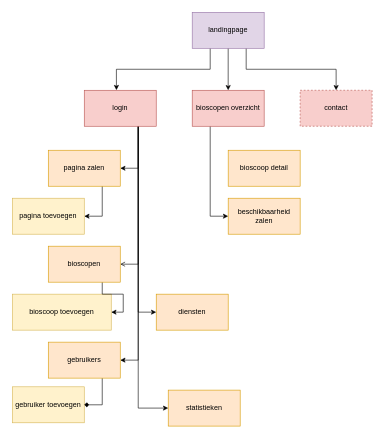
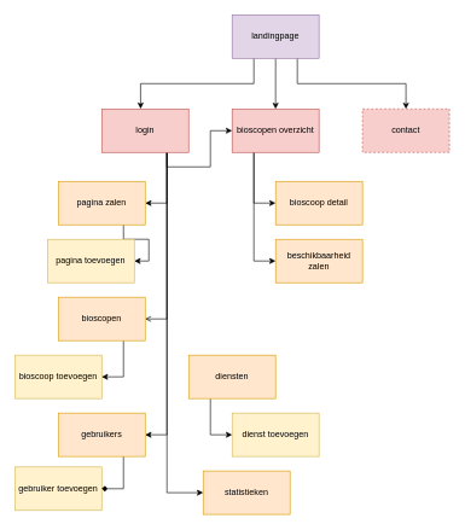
  <mxCell id="0" />
  <mxCell id="1" parent="0" />
  <mxCell id="2" style="edgeStyle=orthogonalEdgeStyle;rounded=0;orthogonalLoop=1;jettySize=auto;html=1;exitX=0.5;exitY=1;exitDx=0;exitDy=0;entryX=0.5;entryY=0;entryDx=0;entryDy=0;" parent="1" source="5" target="8" edge="1"><mxGeometry relative="1" as="geometry" /></mxCell>
  <mxCell id="3" style="edgeStyle=orthogonalEdgeStyle;rounded=0;orthogonalLoop=1;jettySize=auto;html=1;exitX=0.75;exitY=1;exitDx=0;exitDy=0;" parent="1" source="5" target="9" edge="1"><mxGeometry relative="1" as="geometry" /></mxCell>
  <mxCell id="4" style="edgeStyle=orthogonalEdgeStyle;rounded=0;orthogonalLoop=1;jettySize=auto;html=1;exitX=0.25;exitY=1;exitDx=0;exitDy=0;entryX=0.447;entryY=-0.003;entryDx=0;entryDy=0;entryPerimeter=0;" parent="1" source="5" target="17" edge="1"><mxGeometry relative="1" as="geometry" /></mxCell>
  <mxCell id="5" value="landingpage" style="rounded=0;whiteSpace=wrap;html=1;fillColor=#e1d5e7;strokeColor=#9673a6;" parent="1" vertex="1"><mxGeometry x="320" y="20" width="120" height="60" as="geometry" /></mxCell>
+ <mxCell id="6" style="edgeStyle=orthogonalEdgeStyle;rounded=0;orthogonalLoop=1;jettySize=auto;html=1;exitX=0.25;exitY=1;exitDx=0;exitDy=0;entryX=0;entryY=0.5;entryDx=0;entryDy=0;" edge="1" parent="1" source="8" target="10"><mxGeometry relative="1" as="geometry" /></mxCell>
  <mxCell id="7" style="edgeStyle=orthogonalEdgeStyle;rounded=0;orthogonalLoop=1;jettySize=auto;html=1;exitX=0.25;exitY=1;exitDx=0;exitDy=0;entryX=0;entryY=0.5;entryDx=0;entryDy=0;" edge="1" parent="1" source="8" target="11"><mxGeometry relative="1" as="geometry" /></mxCell>
  <mxCell id="8" value="bioscopen overzicht" style="rounded=0;whiteSpace=wrap;html=1;fillColor=#f8cecc;strokeColor=#b85450;" parent="1" vertex="1"><mxGeometry x="320" y="150" width="120" height="60" as="geometry" /></mxCell>
  <mxCell id="9" value="contact" style="rounded=0;whiteSpace=wrap;html=1;fillColor=#f8cecc;strokeColor=#b85450;dashed=1;" parent="1" vertex="1"><mxGeometry x="500" y="150" width="120" height="60" as="geometry" /></mxCell>
  <mxCell id="10" value="bioscoop detail" style="rounded=0;whiteSpace=wrap;html=1;fillColor=#ffe6cc;strokeColor=#d79b00;" parent="1" vertex="1"><mxGeometry x="380" y="250" width="120" height="60" as="geometry" /></mxCell>
  <mxCell id="11" value="beschikbaarheid zalen" style="rounded=0;whiteSpace=wrap;html=1;fillColor=#ffe6cc;strokeColor=#d79b00;" parent="1" vertex="1"><mxGeometry x="380" y="330" width="120" height="60" as="geometry" /></mxCell>
  <mxCell id="12" style="edgeStyle=orthogonalEdgeStyle;rounded=0;orthogonalLoop=1;jettySize=auto;html=1;exitX=0.75;exitY=1;exitDx=0;exitDy=0;entryX=1;entryY=0.5;entryDx=0;entryDy=0;" edge="1" parent="1" source="17" target="21"><mxGeometry relative="1" as="geometry" /></mxCell>
  <mxCell id="13" style="edgeStyle=orthogonalEdgeStyle;rounded=0;orthogonalLoop=1;jettySize=auto;html=1;exitX=0.75;exitY=1;exitDx=0;exitDy=0;entryX=1;entryY=0.5;entryDx=0;entryDy=0;endArrow=open;" edge="1" parent="1" source="17" target="27"><mxGeometry relative="1" as="geometry" /></mxCell>
  <mxCell id="14" style="edgeStyle=orthogonalEdgeStyle;rounded=0;orthogonalLoop=1;jettySize=auto;html=1;exitX=0.75;exitY=1;exitDx=0;exitDy=0;entryX=1;entryY=0.5;entryDx=0;entryDy=0;" edge="1" parent="1" source="17" target="30"><mxGeometry relative="1" as="geometry" /></mxCell>
- <mxCell id="15" style="edgeStyle=orthogonalEdgeStyle;rounded=0;orthogonalLoop=1;jettySize=auto;html=1;exitX=0.75;exitY=1;exitDx=0;exitDy=0;entryX=0;entryY=0.5;entryDx=0;entryDy=0;" edge="1" parent="1" source="17" target="19"><mxGeometry relative="1" as="geometry" /></mxCell>
+ <mxCell id="15" style="edgeStyle=orthogonalEdgeStyle;rounded=0;orthogonalLoop=1;jettySize=auto;html=1;exitX=0.75;exitY=1;exitDx=0;exitDy=0;" edge="1" parent="1" source="17" target="8"><mxGeometry relative="1" as="geometry" /></mxCell>
  <mxCell id="16" style="edgeStyle=orthogonalEdgeStyle;rounded=0;orthogonalLoop=1;jettySize=auto;html=1;exitX=0.75;exitY=1;exitDx=0;exitDy=0;entryX=0;entryY=0.5;entryDx=0;entryDy=0;" edge="1" parent="1" source="17" target="23"><mxGeometry relative="1" as="geometry" /></mxCell>
  <mxCell id="17" value="login" style="rounded=0;whiteSpace=wrap;html=1;fillColor=#f8cecc;strokeColor=#b85450;" parent="1" vertex="1"><mxGeometry x="140" y="150" width="120" height="60" as="geometry" /></mxCell>
+ <mxCell id="18" style="edgeStyle=orthogonalEdgeStyle;rounded=0;orthogonalLoop=1;jettySize=auto;html=1;exitX=0.25;exitY=1;exitDx=0;exitDy=0;entryX=0;entryY=0.5;entryDx=0;entryDy=0;" edge="1" parent="1" source="19" target="24"><mxGeometry relative="1" as="geometry" /></mxCell>
  <mxCell id="19" value="diensten" style="rounded=0;whiteSpace=wrap;html=1;fillColor=#ffe6cc;strokeColor=#d79b00;" parent="1" vertex="1"><mxGeometry x="260" y="490" width="120" height="60" as="geometry" /></mxCell>
  <mxCell id="20" style="edgeStyle=orthogonalEdgeStyle;rounded=0;orthogonalLoop=1;jettySize=auto;html=1;exitX=0.75;exitY=1;exitDx=0;exitDy=0;entryX=1;entryY=0.5;entryDx=0;entryDy=0;" edge="1" parent="1" source="21" target="28"><mxGeometry relative="1" as="geometry" /></mxCell>
  <mxCell id="21" value="pagina zalen" style="rounded=0;whiteSpace=wrap;html=1;fillColor=#ffe6cc;strokeColor=#d79b00;" parent="1" vertex="1"><mxGeometry x="80" y="250" width="120" height="60" as="geometry" /></mxCell>
- <mxCell id="22" value="bioscoop toevoegen" style="rounded=0;whiteSpace=wrap;html=1;fillColor=#fff2cc;strokeColor=#d6b656;" parent="1" vertex="1"><mxGeometry x="20" y="490" width="165" height="60" as="geometry" /></mxCell>
+ <mxCell id="22" value="bioscoop toevoegen" style="rounded=0;whiteSpace=wrap;html=1;fillColor=#fff2cc;strokeColor=#d6b656;" parent="1" vertex="1"><mxGeometry x="20" y="490" width="120" height="60" as="geometry" /></mxCell>
  <mxCell id="23" value="statistieken" style="rounded=0;whiteSpace=wrap;html=1;fillColor=#ffe6cc;strokeColor=#d79b00;" parent="1" vertex="1"><mxGeometry x="280" y="650" width="120" height="60" as="geometry" /></mxCell>
+ <mxCell id="24" value="dienst toevoegen" style="rounded=0;whiteSpace=wrap;html=1;fillColor=#fff2cc;strokeColor=#d6b656;" parent="1" vertex="1"><mxGeometry x="320" y="570" width="120" height="60" as="geometry" /></mxCell>
  <mxCell id="25" value="gebruiker toevoegen" style="rounded=0;whiteSpace=wrap;html=1;fillColor=#fff2cc;strokeColor=#d6b656;" parent="1" vertex="1"><mxGeometry x="20" y="644.5" width="120" height="60" as="geometry" /></mxCell>
  <mxCell id="26" style="edgeStyle=orthogonalEdgeStyle;rounded=0;orthogonalLoop=1;jettySize=auto;html=1;exitX=0.75;exitY=1;exitDx=0;exitDy=0;entryX=1;entryY=0.5;entryDx=0;entryDy=0;" edge="1" parent="1" source="27" target="22"><mxGeometry relative="1" as="geometry" /></mxCell>
  <mxCell id="27" value="bioscopen" style="rounded=0;whiteSpace=wrap;html=1;fillColor=#ffe6cc;strokeColor=#d79b00;" parent="1" vertex="1"><mxGeometry x="80" y="410" width="120" height="60" as="geometry" /></mxCell>
- <mxCell id="28" value="pagina toevoegen" style="rounded=0;whiteSpace=wrap;html=1;fillColor=#fff2cc;strokeColor=#d6b656;" parent="1" vertex="1"><mxGeometry x="20" y="330" width="120" height="60" as="geometry" /></mxCell>
+ <mxCell id="28" value="pagina toevoegen" style="rounded=0;whiteSpace=wrap;html=1;fillColor=#fff2cc;strokeColor=#d6b656;" parent="1" vertex="1"><mxGeometry x="65" y="330" width="120" height="60" as="geometry" /></mxCell>
  <mxCell id="29" style="edgeStyle=orthogonalEdgeStyle;rounded=0;orthogonalLoop=1;jettySize=auto;html=1;exitX=0.75;exitY=1;exitDx=0;exitDy=0;entryX=1;entryY=0.5;entryDx=0;entryDy=0;endArrow=diamond;" edge="1" parent="1" source="30" target="25"><mxGeometry relative="1" as="geometry" /></mxCell>
  <mxCell id="30" value="gebruikers" style="rounded=0;whiteSpace=wrap;html=1;fillColor=#ffe6cc;strokeColor=#d79b00;" vertex="1" parent="1"><mxGeometry x="80" y="570" width="120" height="60" as="geometry" /></mxCell>
